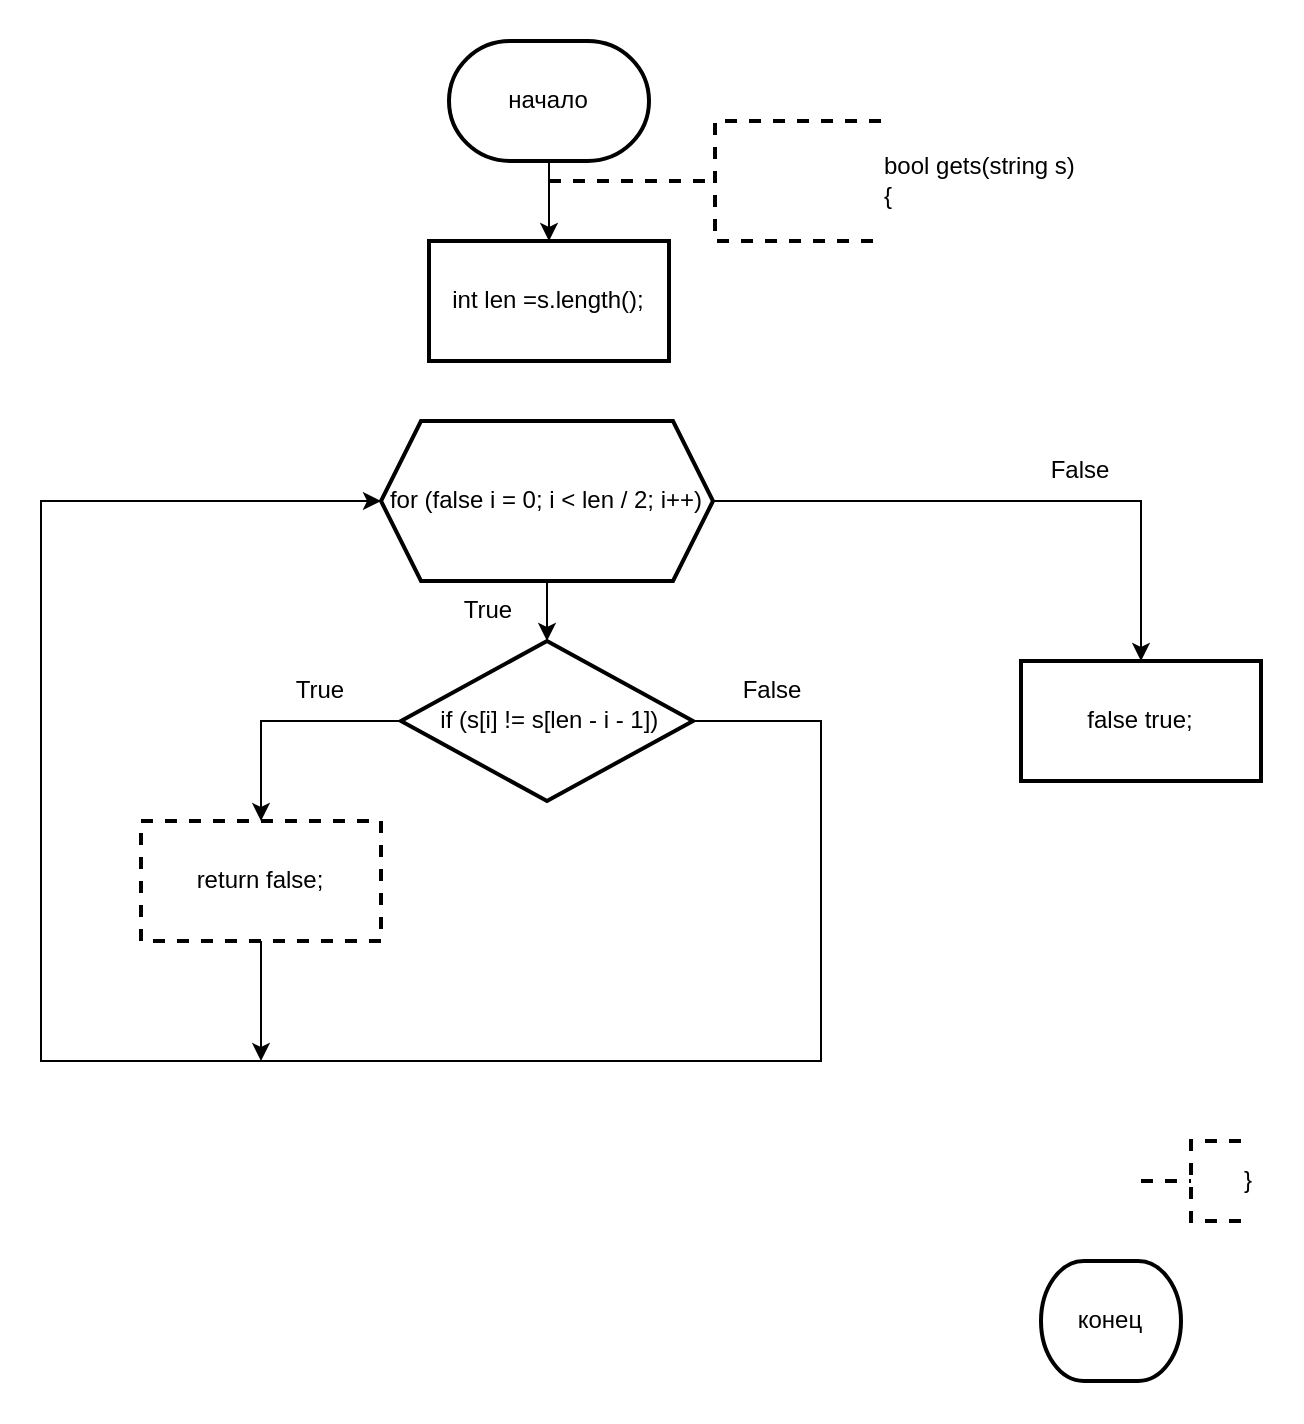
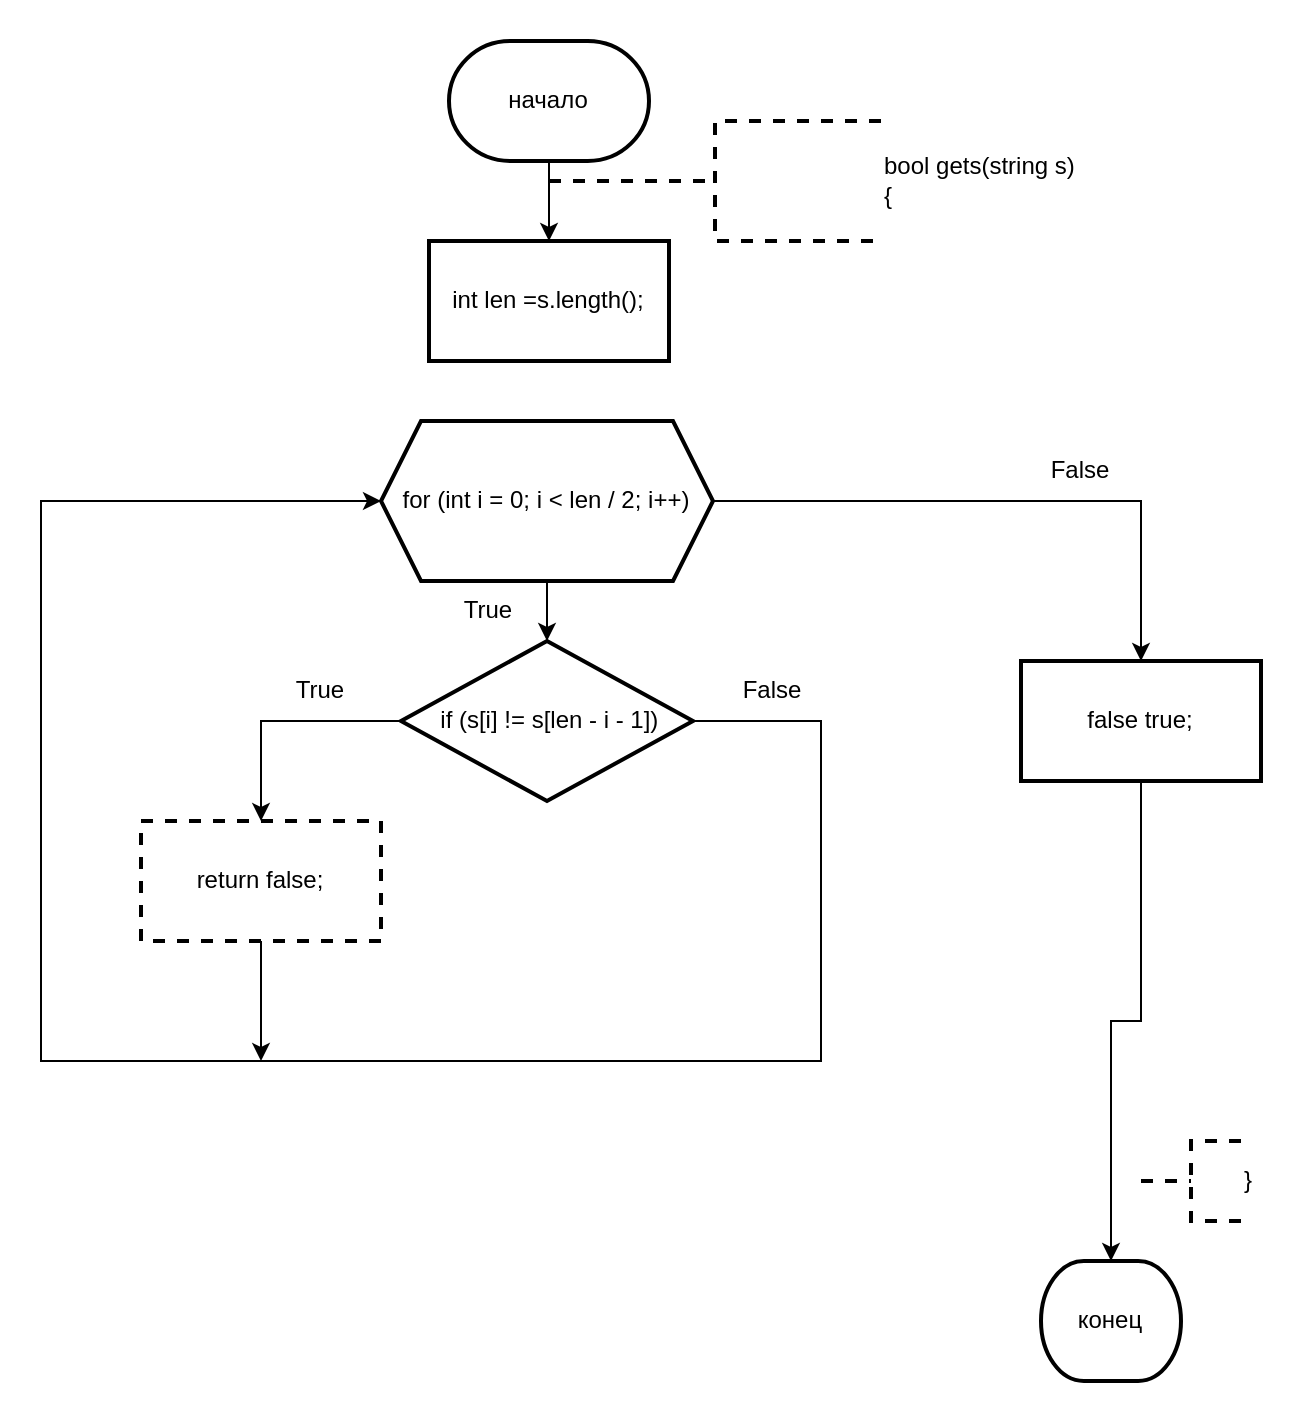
  <mxCell id="0" />
  <mxCell id="1" parent="0" />
  <mxCell id="2" value="" style="edgeStyle=orthogonalEdgeStyle;rounded=0;orthogonalLoop=1;jettySize=auto;html=1;" edge="1" parent="1" source="3" target="4"><mxGeometry relative="1" as="geometry" /></mxCell>
  <mxCell id="3" value="начало" style="strokeWidth=2;html=1;shape=mxgraph.flowchart.terminator;whiteSpace=wrap;" vertex="1" parent="1"><mxGeometry x="224" y="20" width="100" height="60" as="geometry" /></mxCell>
  <mxCell id="4" value="int len =s.length();" style="whiteSpace=wrap;html=1;strokeWidth=2;" vertex="1" parent="1"><mxGeometry x="214" y="120" width="120" height="60" as="geometry" /></mxCell>
  <mxCell id="5" value="bool gets(string s)&lt;br&gt;{" style="strokeWidth=2;html=1;shape=mxgraph.flowchart.annotation_2;align=left;labelPosition=right;pointerEvents=1;dashed=1;" vertex="1" parent="1"><mxGeometry x="274" y="60" width="166" height="60" as="geometry" /></mxCell>
  <mxCell id="6" value="" style="edgeStyle=orthogonalEdgeStyle;rounded=0;orthogonalLoop=1;jettySize=auto;html=1;" edge="1" parent="1" source="8" target="11"><mxGeometry relative="1" as="geometry" /></mxCell>
  <mxCell id="7" value="" style="edgeStyle=orthogonalEdgeStyle;rounded=0;orthogonalLoop=1;jettySize=auto;html=1;" edge="1" parent="1" source="8" target="14"><mxGeometry relative="1" as="geometry" /></mxCell>
- <mxCell id="8" value="for (false i = 0; i &amp;lt; len / 2; i++)" style="shape=hexagon;perimeter=hexagonPerimeter2;whiteSpace=wrap;html=1;fixedSize=1;strokeWidth=2;" vertex="1" parent="1"><mxGeometry x="190" y="210" width="166" height="80" as="geometry" /></mxCell>
+ <mxCell id="8" value="for (int i = 0; i &amp;lt; len / 2; i++)" style="shape=hexagon;perimeter=hexagonPerimeter2;whiteSpace=wrap;html=1;fixedSize=1;strokeWidth=2;" vertex="1" parent="1"><mxGeometry x="190" y="210" width="166" height="80" as="geometry" /></mxCell>
  <mxCell id="9" value="" style="edgeStyle=orthogonalEdgeStyle;rounded=0;orthogonalLoop=1;jettySize=auto;html=1;" edge="1" parent="1" source="11" target="13"><mxGeometry relative="1" as="geometry" /></mxCell>
  <mxCell id="10" style="edgeStyle=orthogonalEdgeStyle;rounded=0;orthogonalLoop=1;jettySize=auto;html=1;exitX=1;exitY=0.5;exitDx=0;exitDy=0;entryX=0;entryY=0.5;entryDx=0;entryDy=0;" edge="1" parent="1" source="11" target="8"><mxGeometry relative="1" as="geometry"><Array as="points"><mxPoint x="410" y="360" /><mxPoint x="410" y="530" /><mxPoint x="20" y="530" /><mxPoint x="20" y="250" /></Array></mxGeometry></mxCell>
  <mxCell id="11" value="&amp;nbsp;if (s[i] != s[len - i - 1])" style="rhombus;whiteSpace=wrap;html=1;strokeWidth=2;" vertex="1" parent="1"><mxGeometry x="200" y="320" width="146" height="80" as="geometry" /></mxCell>
  <mxCell id="12" style="edgeStyle=orthogonalEdgeStyle;rounded=0;orthogonalLoop=1;jettySize=auto;html=1;exitX=0.5;exitY=1;exitDx=0;exitDy=0;" edge="1" parent="1" source="13"><mxGeometry relative="1" as="geometry"><mxPoint x="130" y="530" as="targetPoint" /></mxGeometry></mxCell>
  <mxCell id="13" value="return false;" style="whiteSpace=wrap;html=1;strokeWidth=2;dashed=1;" vertex="1" parent="1"><mxGeometry x="70" y="410" width="120" height="60" as="geometry" /></mxCell>
  <mxCell id="14" value="false true;" style="whiteSpace=wrap;html=1;strokeWidth=2;" vertex="1" parent="1"><mxGeometry x="510" y="330" width="120" height="60" as="geometry" /></mxCell>
  <mxCell id="15" value="True" style="text;html=1;align=center;verticalAlign=middle;whiteSpace=wrap;rounded=0;" vertex="1" parent="1"><mxGeometry x="130" y="330" width="60" height="30" as="geometry" /></mxCell>
  <mxCell id="16" value="False" style="text;html=1;align=center;verticalAlign=middle;whiteSpace=wrap;rounded=0;" vertex="1" parent="1"><mxGeometry x="356" y="330" width="60" height="30" as="geometry" /></mxCell>
  <mxCell id="17" value="True" style="text;html=1;align=center;verticalAlign=middle;whiteSpace=wrap;rounded=0;" vertex="1" parent="1"><mxGeometry x="214" y="290" width="60" height="30" as="geometry" /></mxCell>
  <mxCell id="18" value="False" style="text;html=1;align=center;verticalAlign=middle;whiteSpace=wrap;rounded=0;" vertex="1" parent="1"><mxGeometry x="510" y="220" width="60" height="30" as="geometry" /></mxCell>
  <mxCell id="19" value="конец" style="strokeWidth=2;html=1;shape=mxgraph.flowchart.terminator;whiteSpace=wrap;" vertex="1" parent="1"><mxGeometry x="520" y="630" width="70" height="60" as="geometry" /></mxCell>
+ <mxCell id="20" style="edgeStyle=orthogonalEdgeStyle;rounded=0;orthogonalLoop=1;jettySize=auto;html=1;exitX=0.5;exitY=1;exitDx=0;exitDy=0;entryX=0.5;entryY=0;entryDx=0;entryDy=0;entryPerimeter=0;" edge="1" parent="1" source="14" target="19"><mxGeometry relative="1" as="geometry" /></mxCell>
  <mxCell id="21" value="}" style="strokeWidth=2;html=1;shape=mxgraph.flowchart.annotation_2;align=left;labelPosition=right;pointerEvents=1;dashed=1;" vertex="1" parent="1"><mxGeometry x="570" y="570" width="50" height="40" as="geometry" /></mxCell>
